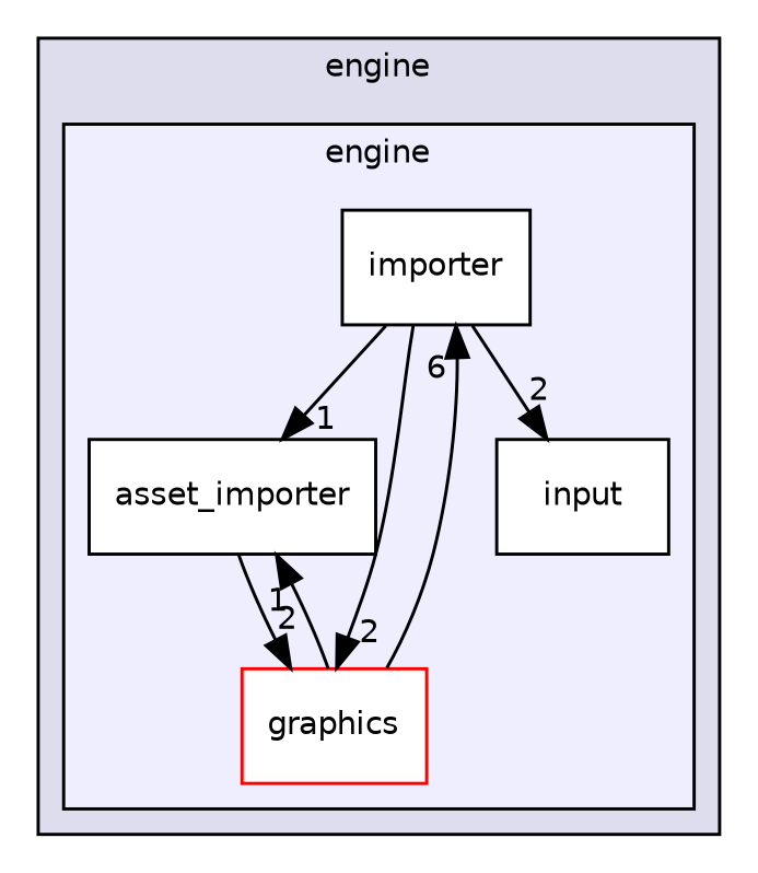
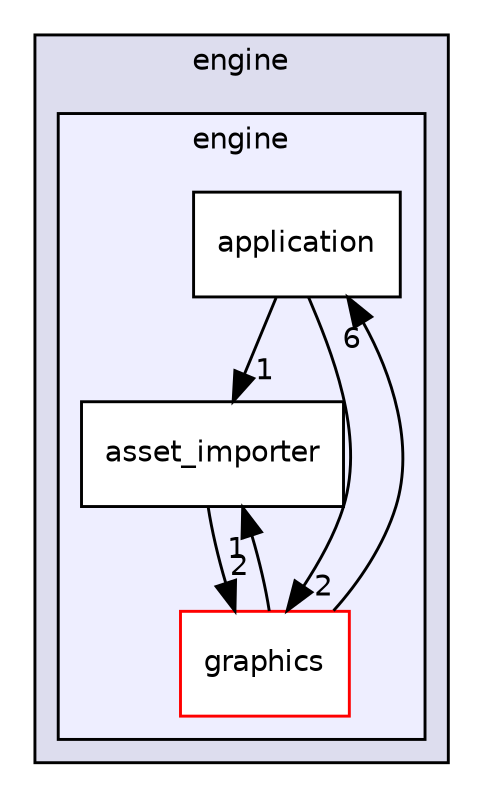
  digraph {
    compound=true
    node [color=black fillcolor=white fontname=Helvetica fontsize=10 shape=box style=filled]
    edge [headlabel=2 labeldistance=1.5 labelfontname=Helvetica labelfontsize=10]
-   n1 [label=importer]
+   n1 [label=application]
    n2 [label=asset_importer]
    n3 [color=red label=graphics]
-   n4 [label=input]
    subgraph cluster_1 {
      bgcolor="#ddddee"
      fontname=Helvetica
      fontsize=10
      label=engine
      pencolor=black
      subgraph cluster_2 {
        bgcolor="#eeeeff"
        fontname=Helvetica
        fontsize=10
        label=engine
        pencolor=black
        n1
        n2
        n3
-       n4
      }
    }
    n1 -> n2 [headlabel=1]
    n1 -> n3
-   n1 -> n4
    n2 -> n3
    n3 -> n1 [headlabel=6]
    n3 -> n2 [headlabel=1]
  }
